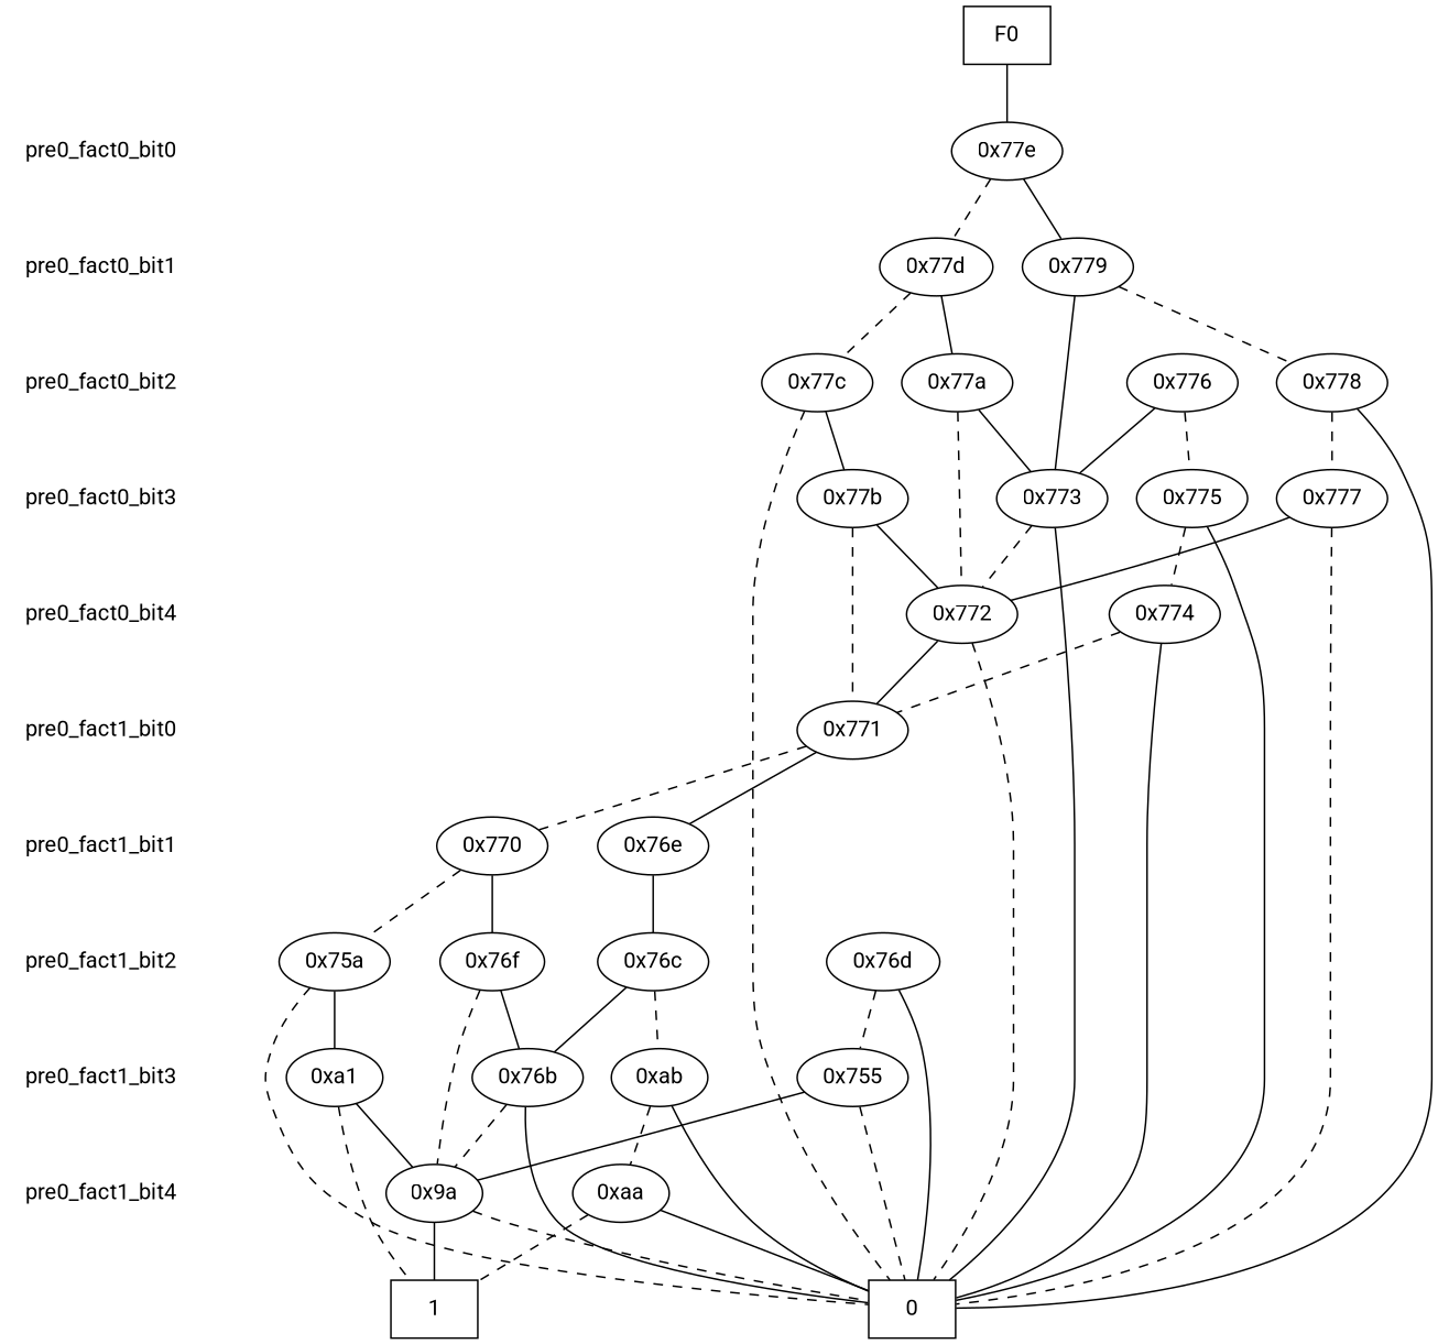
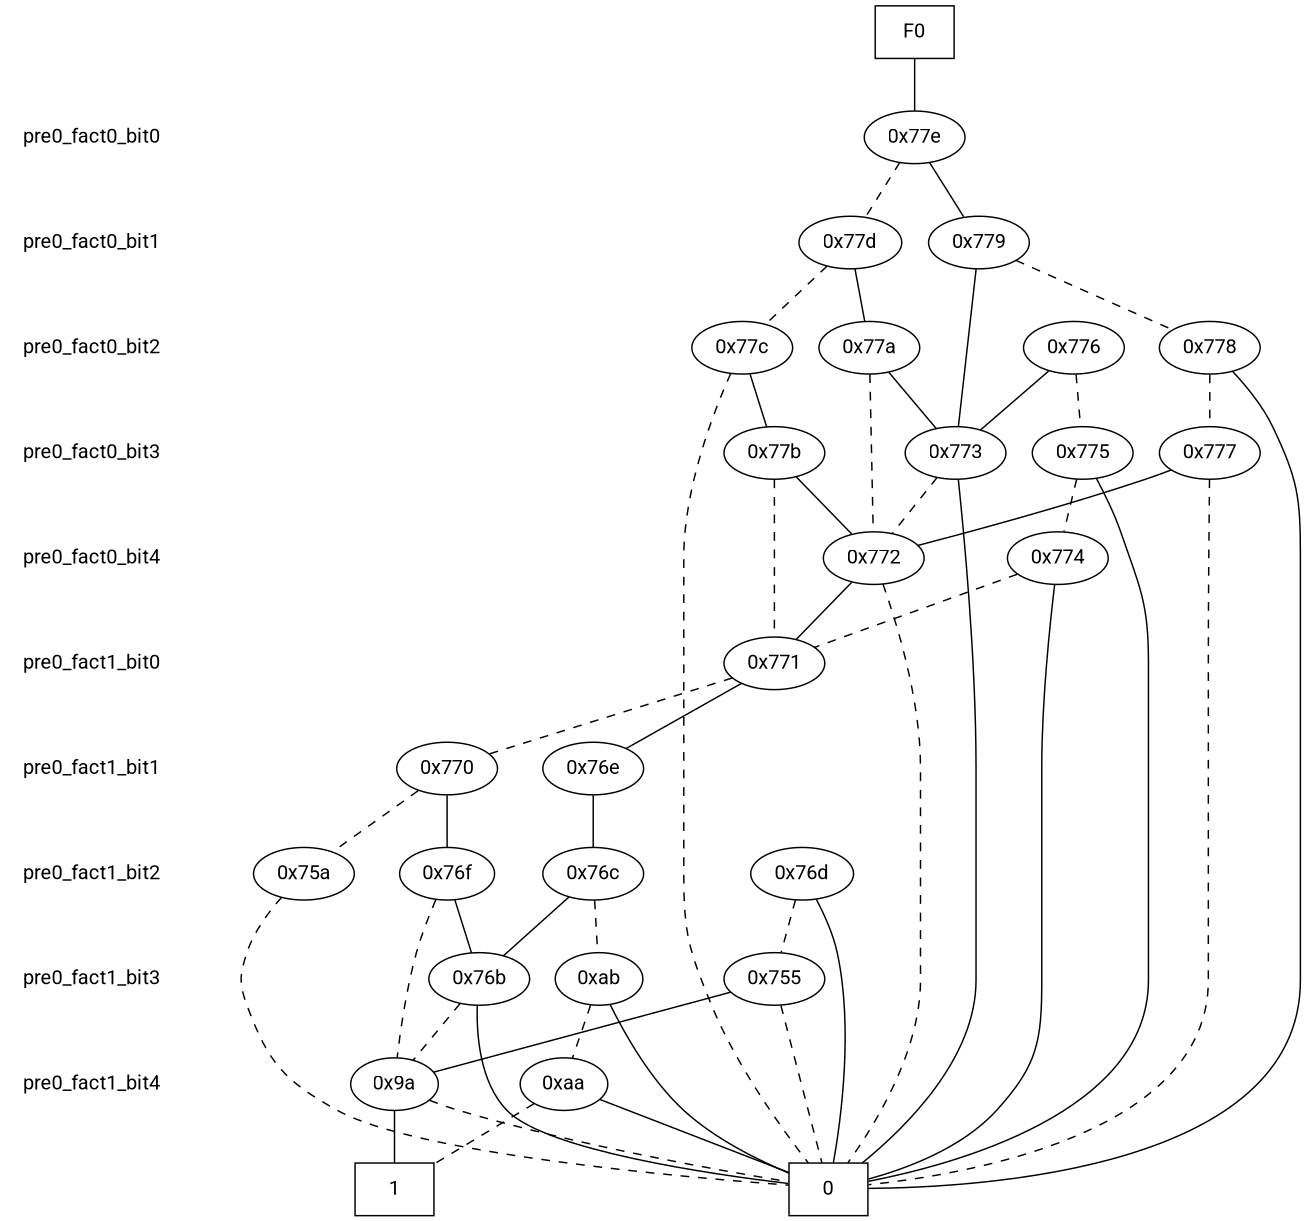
  digraph {
    fontname=Roboto
    node [fontname=Roboto]
    edge [dir=none fontname=Roboto]
    "CONST NODES" [shape=plaintext style=invis]
    " pre0_fact0_bit0 " [shape=plaintext]
    " pre0_fact0_bit1 " [shape=plaintext]
    " pre0_fact0_bit2 " [shape=plaintext]
    " pre0_fact0_bit3 " [shape=plaintext]
    " pre0_fact0_bit4 " [shape=plaintext]
    " pre0_fact1_bit0 " [shape=plaintext]
    " pre0_fact1_bit1 " [shape=plaintext]
    " pre0_fact1_bit2 " [shape=plaintext]
    " pre0_fact1_bit3 " [shape=plaintext]
    " pre0_fact1_bit4 " [shape=plaintext]
    F0 [shape=box]
    "0x77e"
    "0x779"
    "0x77d"
    "0x778"
    "0x77a"
    "0x776"
    "0x77c"
    "0x773"
    "0x775"
    "0x777"
    "0x77b"
    "0x774"
    "0x772"
    "0x771"
    "0x770"
    "0x76e"
    "0x76d"
    "0x76c"
    "0x76f"
    "0x75a"
    "0xab"
-   "0xa1"
    "0x755"
    "0x76b"
    "0x9a"
    "0xaa"
    n39 [label=0 shape=box]
    n40 [label=1 shape=box]
    subgraph sub_1 {
      "CONST NODES"
      " pre0_fact0_bit0 "
      " pre0_fact0_bit1 "
      " pre0_fact0_bit2 "
      " pre0_fact0_bit3 "
      " pre0_fact0_bit4 "
      " pre0_fact1_bit0 "
      " pre0_fact1_bit1 "
      " pre0_fact1_bit2 "
      " pre0_fact1_bit3 "
      " pre0_fact1_bit4 "
    }
    subgraph sub_2 {
      rank=same
      F0
    }
    subgraph sub_3 {
      rank=same
      " pre0_fact0_bit0 "
      "0x77e"
    }
    subgraph sub_4 {
      rank=same
      " pre0_fact0_bit1 "
      "0x779"
      "0x77d"
    }
    subgraph sub_5 {
      rank=same
      " pre0_fact0_bit2 "
      "0x778"
      "0x77a"
      "0x776"
      "0x77c"
    }
    subgraph sub_6 {
      rank=same
      " pre0_fact0_bit3 "
      "0x773"
      "0x775"
      "0x777"
      "0x77b"
    }
    subgraph sub_7 {
      rank=same
      " pre0_fact0_bit4 "
      "0x774"
      "0x772"
    }
    subgraph sub_8 {
      rank=same
      " pre0_fact1_bit0 "
      "0x771"
    }
    subgraph sub_9 {
      rank=same
      " pre0_fact1_bit1 "
      "0x770"
      "0x76e"
    }
    subgraph sub_10 {
      rank=same
      " pre0_fact1_bit2 "
      "0x76d"
      "0x76c"
      "0x76f"
      "0x75a"
    }
    subgraph sub_11 {
      rank=same
      " pre0_fact1_bit3 "
      "0xab"
-     "0xa1"
      "0x755"
      "0x76b"
    }
    subgraph sub_12 {
      rank=same
      " pre0_fact1_bit4 "
      "0x9a"
      "0xaa"
    }
    subgraph sub_13 {
      rank=same
      "CONST NODES"
      subgraph sub_14 {
        rank=same
        n39
        n40
      }
    }
    " pre0_fact0_bit0 " -> " pre0_fact0_bit1 " [style=invis]
    " pre0_fact0_bit1 " -> " pre0_fact0_bit2 " [style=invis]
    " pre0_fact0_bit2 " -> " pre0_fact0_bit3 " [style=invis]
    " pre0_fact0_bit3 " -> " pre0_fact0_bit4 " [style=invis]
    " pre0_fact0_bit4 " -> " pre0_fact1_bit0 " [style=invis]
    " pre0_fact1_bit0 " -> " pre0_fact1_bit1 " [style=invis]
    " pre0_fact1_bit1 " -> " pre0_fact1_bit2 " [style=invis]
    " pre0_fact1_bit2 " -> " pre0_fact1_bit3 " [style=invis]
    " pre0_fact1_bit3 " -> " pre0_fact1_bit4 " [style=invis]
    " pre0_fact1_bit4 " -> "CONST NODES" [style=invis]
    F0 -> "0x77e" [style=solid]
    "0x77e" -> "0x779"
    "0x77e" -> "0x77d" [style=dashed]
    "0x779" -> "0x778" [style=dashed]
    "0x779" -> "0x773"
    "0x77d" -> "0x77a"
    "0x77d" -> "0x77c" [style=dashed]
    "0x778" -> "0x777" [style=dashed]
    "0x778" -> n39
    "0x77a" -> "0x773"
    "0x77a" -> "0x772" [style=dashed]
    "0x776" -> "0x773"
    "0x776" -> "0x775" [style=dashed]
    "0x77c" -> "0x77b"
    "0x77c" -> n39 [style=dashed]
    "0x773" -> "0x772" [style=dashed]
    "0x773" -> n39
    "0x775" -> "0x774" [style=dashed]
    "0x775" -> n39
    "0x777" -> "0x772"
    "0x777" -> n39 [style=dashed]
    "0x77b" -> "0x772"
    "0x77b" -> "0x771" [style=dashed]
    "0x774" -> "0x771" [style=dashed]
    "0x774" -> n39
    "0x772" -> "0x771"
    "0x772" -> n39 [style=dashed]
    "0x771" -> "0x770" [style=dashed]
    "0x771" -> "0x76e"
    "0x770" -> "0x76f"
    "0x770" -> "0x75a" [style=dashed]
    "0x76e" -> "0x76c"
    "0x76d" -> "0x755" [style=dashed]
    "0x76d" -> n39
    "0x76c" -> "0xab" [style=dashed]
    "0x76c" -> "0x76b"
    "0x76f" -> "0x76b"
    "0x76f" -> "0x9a" [style=dashed]
-   "0x75a" -> "0xa1"
    "0x75a" -> n39 [style=dashed]
    "0xab" -> "0xaa" [style=dashed]
    "0xab" -> n39
-   "0xa1" -> "0x9a"
-   "0xa1" -> n40 [style=dashed]
    "0x755" -> "0x9a"
    "0x755" -> n39 [style=dashed]
    "0x76b" -> "0x9a" [style=dashed]
    "0x76b" -> n39
    "0x9a" -> n39 [style=dashed]
    "0x9a" -> n40
    "0xaa" -> n39
    "0xaa" -> n40 [style=dashed]
  }
